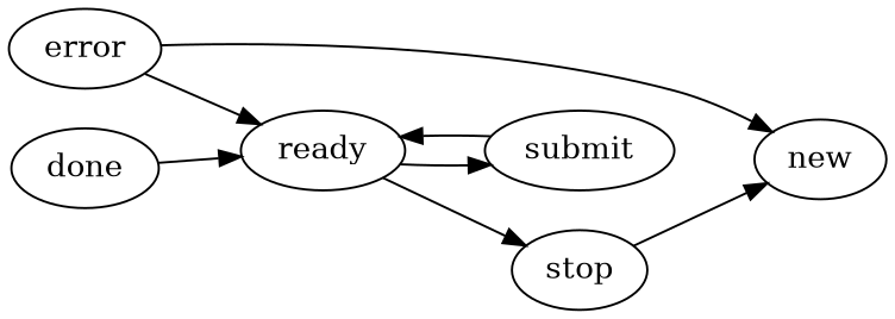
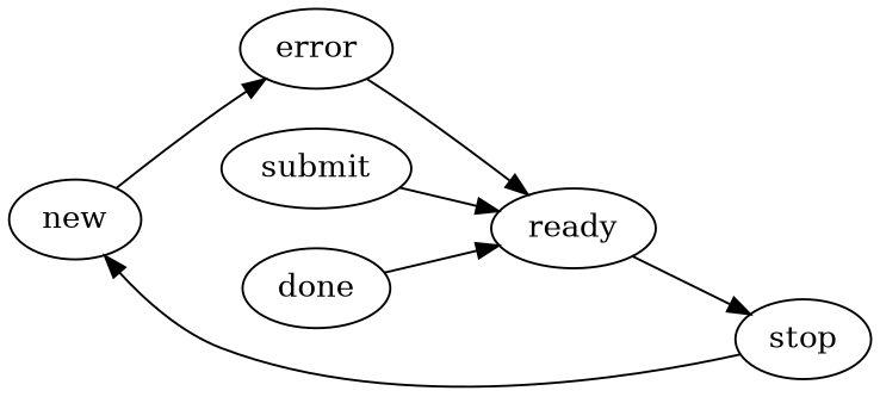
  digraph {
    rankdir=LR
    new
    error
    ready
    submit
    stop
    done
-   error -> new
+   new -> error
    error -> ready
-   ready -> submit
    ready -> stop
    submit -> ready
    stop -> new
    done -> ready
  }
